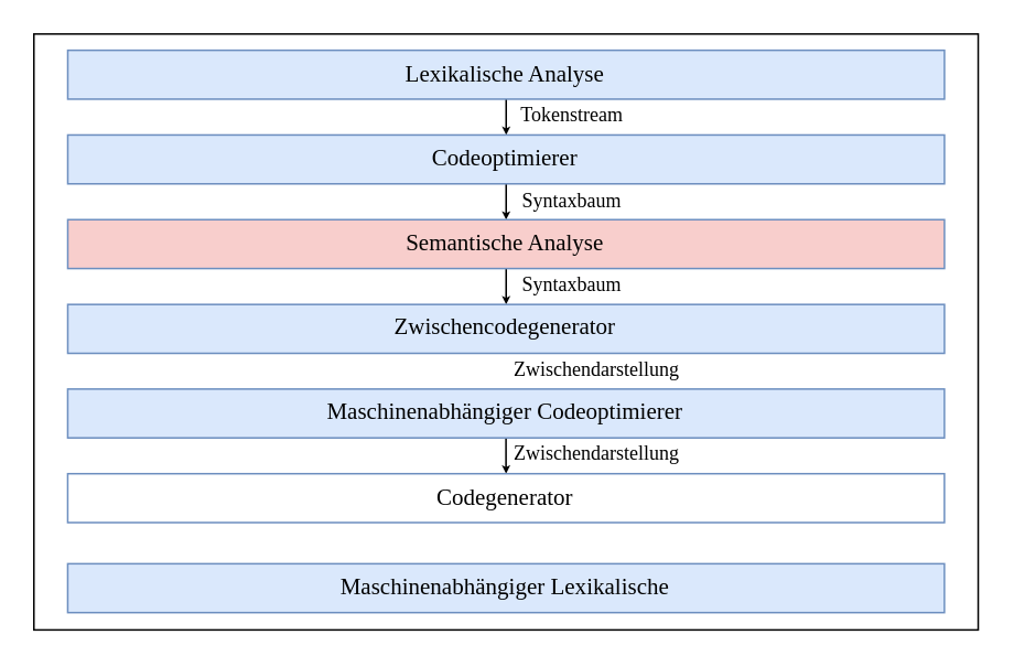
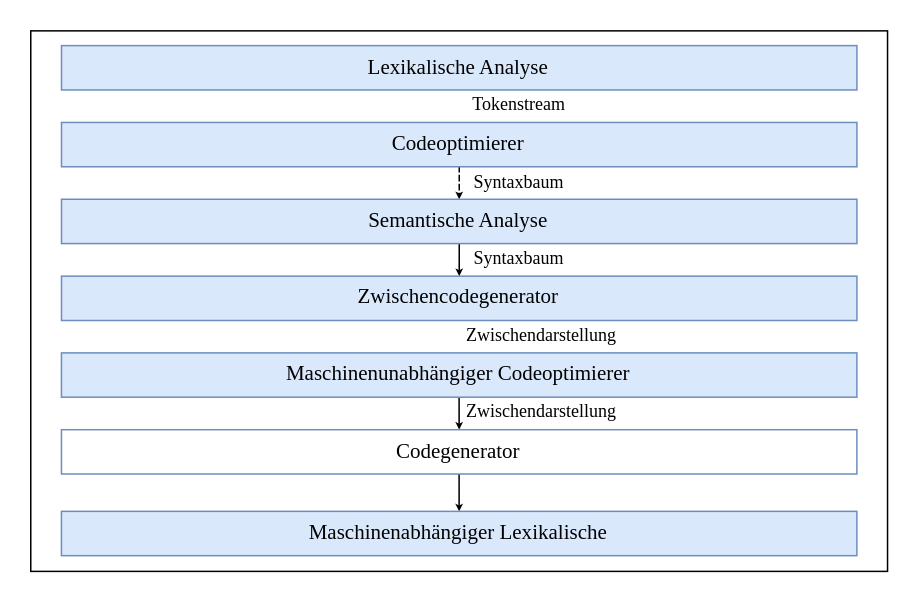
  <mxCell id="0" />
  <mxCell id="1" parent="0" />
  <mxCell id="2" value="tim" style="rounded=0;whiteSpace=wrap;html=1;fontSize=14;fontFamily=Times New Roman;spacing=0;" parent="1" vertex="1"><mxGeometry x="20" y="20" width="570.865" height="360.16" as="geometry" /></mxCell>
- <mxCell id="3" style="edgeStyle=orthogonalEdgeStyle;rounded=0;orthogonalLoop=1;jettySize=auto;html=1;fontSize=14;jumpSize=6;startSize=6;endSize=2;fontFamily=Times New Roman;" parent="1" source="4" target="6" edge="1"><mxGeometry relative="1" as="geometry" /></mxCell>
  <mxCell id="4" value="Lexikalische Analyse" style="rounded=0;whiteSpace=wrap;html=1;fontSize=14;fillColor=#dae8fc;strokeColor=#6c8ebf;fontFamily=Times New Roman;" parent="1" vertex="1"><mxGeometry x="40.472" y="29.845" width="530" height="29.527" as="geometry" /></mxCell>
- <mxCell id="5" style="edgeStyle=orthogonalEdgeStyle;rounded=0;orthogonalLoop=1;jettySize=auto;html=1;entryX=0.5;entryY=0;entryDx=0;entryDy=0;fontSize=14;jumpSize=6;startSize=1;endSize=2;fontFamily=Times New Roman;" parent="1" source="6" target="9" edge="1"><mxGeometry relative="1" as="geometry" /></mxCell>
+ <mxCell id="5" style="edgeStyle=orthogonalEdgeStyle;rounded=0;orthogonalLoop=1;jettySize=auto;html=1;entryX=0.5;entryY=0;entryDx=0;entryDy=0;fontSize=14;jumpSize=6;startSize=1;endSize=2;fontFamily=Times New Roman;dashed=1;" parent="1" source="6" target="9" edge="1"><mxGeometry relative="1" as="geometry" /></mxCell>
  <mxCell id="6" value="Codeoptimierer" style="rounded=0;whiteSpace=wrap;html=1;fontSize=14;fillColor=#dae8fc;strokeColor=#6c8ebf;fontFamily=Times New Roman;" parent="1" vertex="1"><mxGeometry x="40.472" y="81.026" width="530" height="29.527" as="geometry" /></mxCell>
  <mxCell id="7" value="Tokenstream" style="text;html=1;align=center;verticalAlign=middle;resizable=0;points=[];autosize=1;fontSize=12;fontFamily=Times New Roman;" parent="1" vertex="1"><mxGeometry x="305" y="59.37" width="80" height="20" as="geometry" /></mxCell>
  <mxCell id="8" style="edgeStyle=orthogonalEdgeStyle;rounded=0;orthogonalLoop=1;jettySize=auto;html=1;entryX=0.5;entryY=0;entryDx=0;entryDy=0;fontSize=14;jumpSize=6;startSize=1;endSize=2;fontFamily=Times New Roman;" parent="1" source="9" target="11" edge="1"><mxGeometry relative="1" as="geometry" /></mxCell>
- <mxCell id="9" value="Semantische Analyse" style="rounded=0;whiteSpace=wrap;html=1;fontSize=14;fillColor=#f8cecc;strokeColor=#6c8ebf;fontFamily=Times New Roman;" parent="1" vertex="1"><mxGeometry x="40.472" y="132.207" width="530" height="29.527" as="geometry" /></mxCell>
+ <mxCell id="9" value="Semantische Analyse" style="rounded=0;whiteSpace=wrap;html=1;fontSize=14;fillColor=#dae8fc;strokeColor=#6c8ebf;fontFamily=Times New Roman;" parent="1" vertex="1"><mxGeometry x="40.472" y="132.207" width="530" height="29.527" as="geometry" /></mxCell>
  <mxCell id="10" value="Syntaxbaum" style="text;html=1;align=center;verticalAlign=middle;resizable=0;points=[];autosize=1;fontSize=12;fontFamily=Times New Roman;" parent="1" vertex="1"><mxGeometry x="305" y="110.55" width="80" height="20" as="geometry" /></mxCell>
  <mxCell id="11" value="Zwischencodegenerator" style="rounded=0;whiteSpace=wrap;html=1;fontSize=14;fillColor=#dae8fc;strokeColor=#6c8ebf;fontFamily=Times New Roman;" parent="1" vertex="1"><mxGeometry x="40.472" y="183.464" width="530" height="29.527" as="geometry" /></mxCell>
  <mxCell id="12" value="Syntaxbaum" style="text;html=1;align=center;verticalAlign=middle;resizable=0;points=[];autosize=1;fontSize=12;fontFamily=Times New Roman;" parent="1" vertex="1"><mxGeometry x="305" y="161.73" width="80" height="20" as="geometry" /></mxCell>
  <mxCell id="13" style="edgeStyle=orthogonalEdgeStyle;rounded=0;orthogonalLoop=1;jettySize=auto;html=1;entryX=0.5;entryY=0;entryDx=0;entryDy=0;fontSize=14;jumpSize=6;startSize=1;endSize=2;fontFamily=Times New Roman;" parent="1" source="14" target="17" edge="1"><mxGeometry relative="1" as="geometry" /></mxCell>
- <mxCell id="14" value="Maschinenabhängiger Codeoptimierer" style="rounded=0;whiteSpace=wrap;html=1;fontSize=14;fillColor=#dae8fc;strokeColor=#6c8ebf;fontFamily=Times New Roman;" parent="1" vertex="1"><mxGeometry x="40.44" y="234.569" width="530" height="29.527" as="geometry" /></mxCell>
+ <mxCell id="14" value="Maschinenunabhängiger Codeoptimierer" style="rounded=0;whiteSpace=wrap;html=1;fontSize=14;fillColor=#dae8fc;strokeColor=#6c8ebf;fontFamily=Times New Roman;" parent="1" vertex="1"><mxGeometry x="40.44" y="234.569" width="530" height="29.527" as="geometry" /></mxCell>
  <mxCell id="15" value="Zwischendarstellung" style="text;html=1;align=center;verticalAlign=middle;resizable=0;points=[];autosize=1;fontSize=12;fontFamily=Times New Roman;" parent="1" vertex="1"><mxGeometry x="300" y="212.99" width="120" height="20" as="geometry" /></mxCell>
+ <mxCell id="16" style="edgeStyle=orthogonalEdgeStyle;rounded=0;orthogonalLoop=1;jettySize=auto;html=1;entryX=0.5;entryY=0;entryDx=0;entryDy=0;fontSize=14;jumpSize=6;startSize=1;endSize=2;fontFamily=Times New Roman;" parent="1" source="17" target="19" edge="1"><mxGeometry relative="1" as="geometry" /></mxCell>
  <mxCell id="17" value="Codegenerator" style="rounded=0;whiteSpace=wrap;html=1;fontSize=14;fillColor=#ffffff;strokeColor=#6c8ebf;fontFamily=Times New Roman;" parent="1" vertex="1"><mxGeometry x="40.44" y="285.75" width="530" height="29.527" as="geometry" /></mxCell>
  <mxCell id="18" value="Zwischendarstellung" style="text;html=1;align=center;verticalAlign=middle;resizable=0;points=[];autosize=1;fontSize=12;fontFamily=Times New Roman;" parent="1" vertex="1"><mxGeometry x="300" y="264.1" width="120" height="20" as="geometry" /></mxCell>
  <mxCell id="19" value="Maschinenabhängiger Lexikalische" style="rounded=0;whiteSpace=wrap;html=1;fontSize=14;fillColor=#dae8fc;strokeColor=#6c8ebf;fontFamily=Times New Roman;" parent="1" vertex="1"><mxGeometry x="40.44" y="340.164" width="530" height="29.527" as="geometry" /></mxCell>
